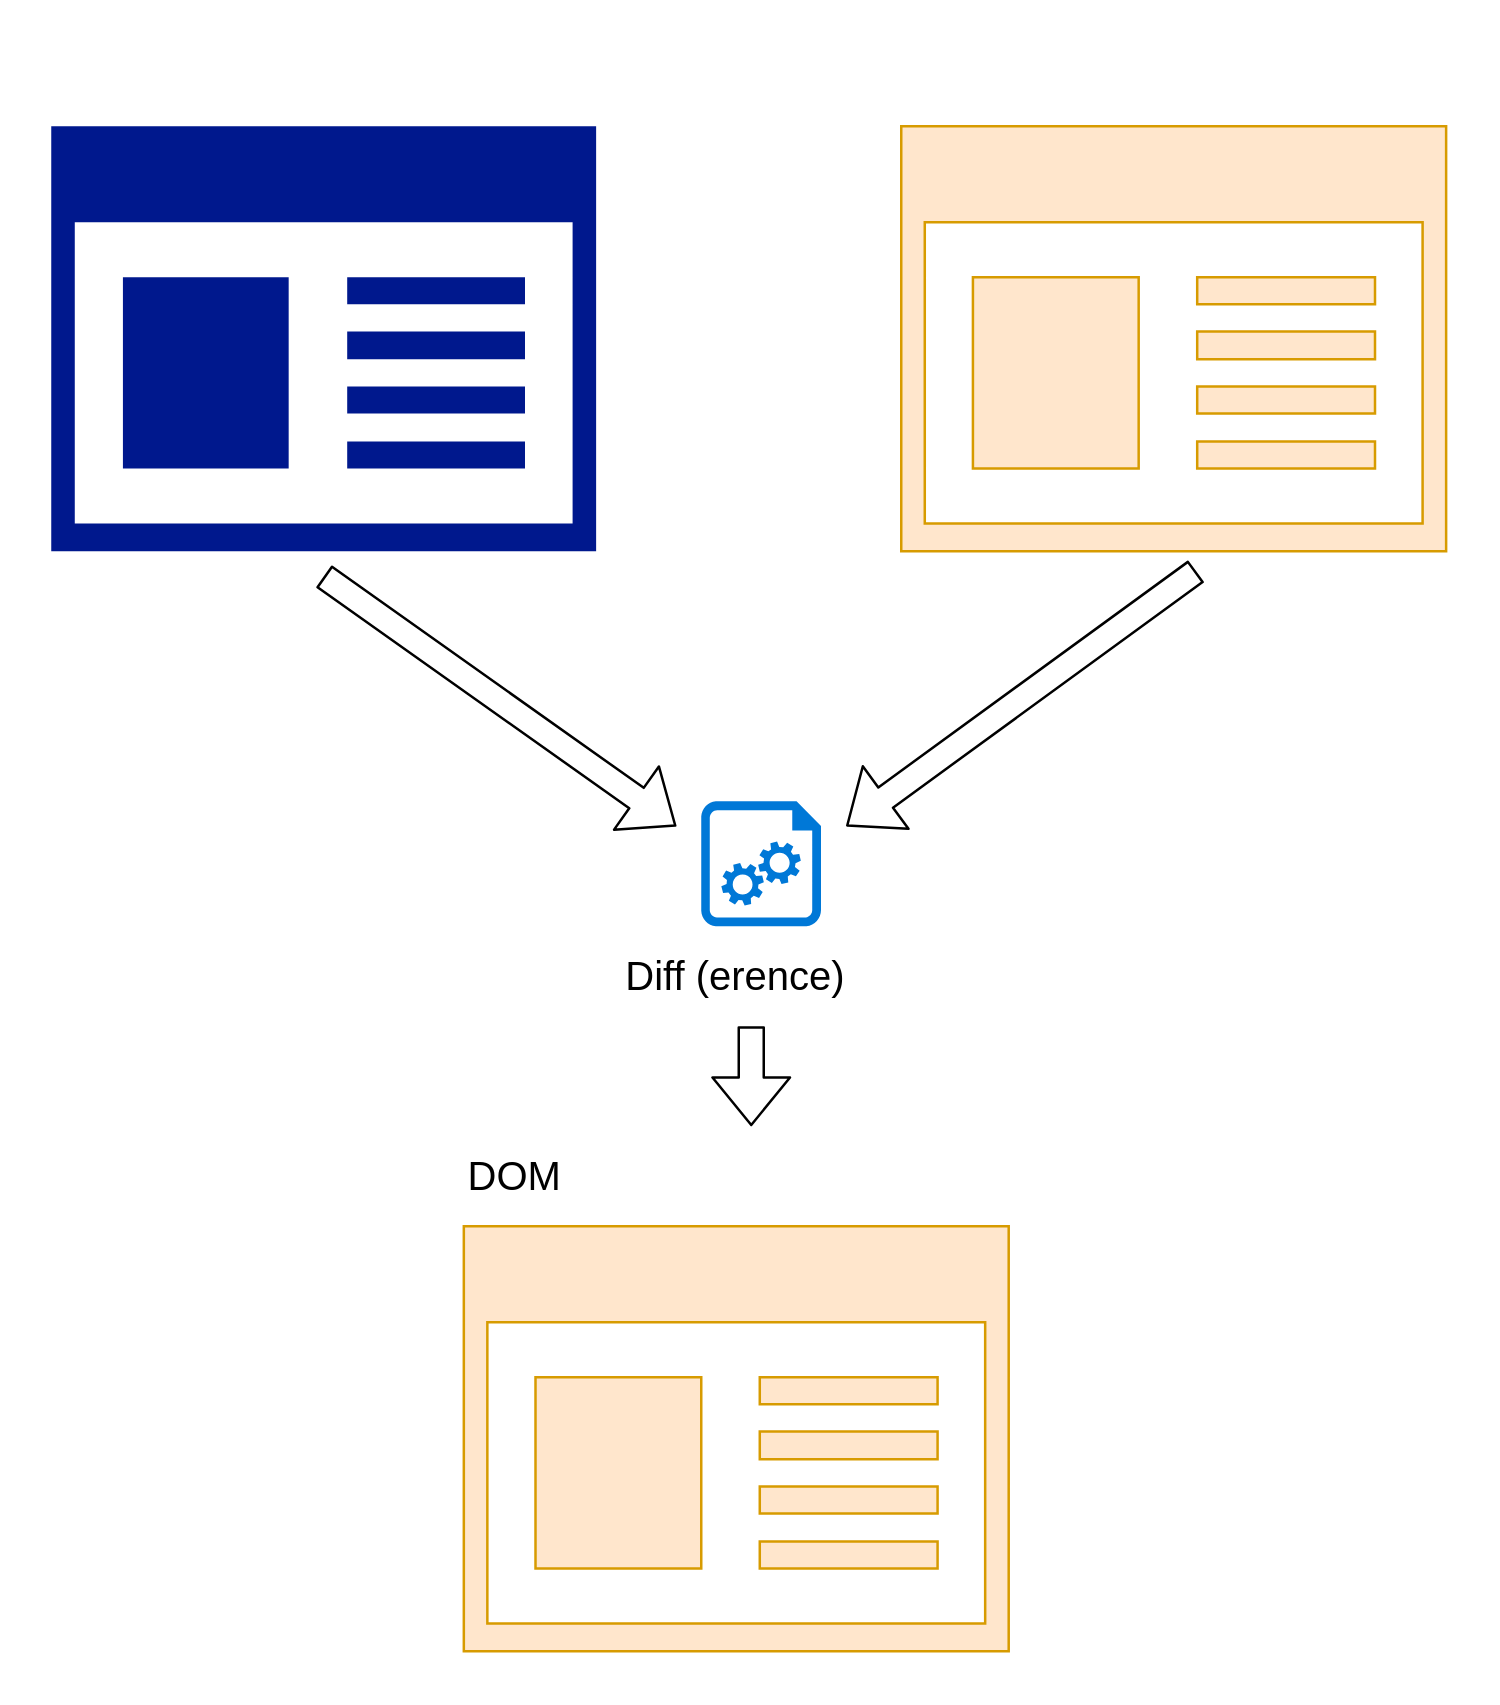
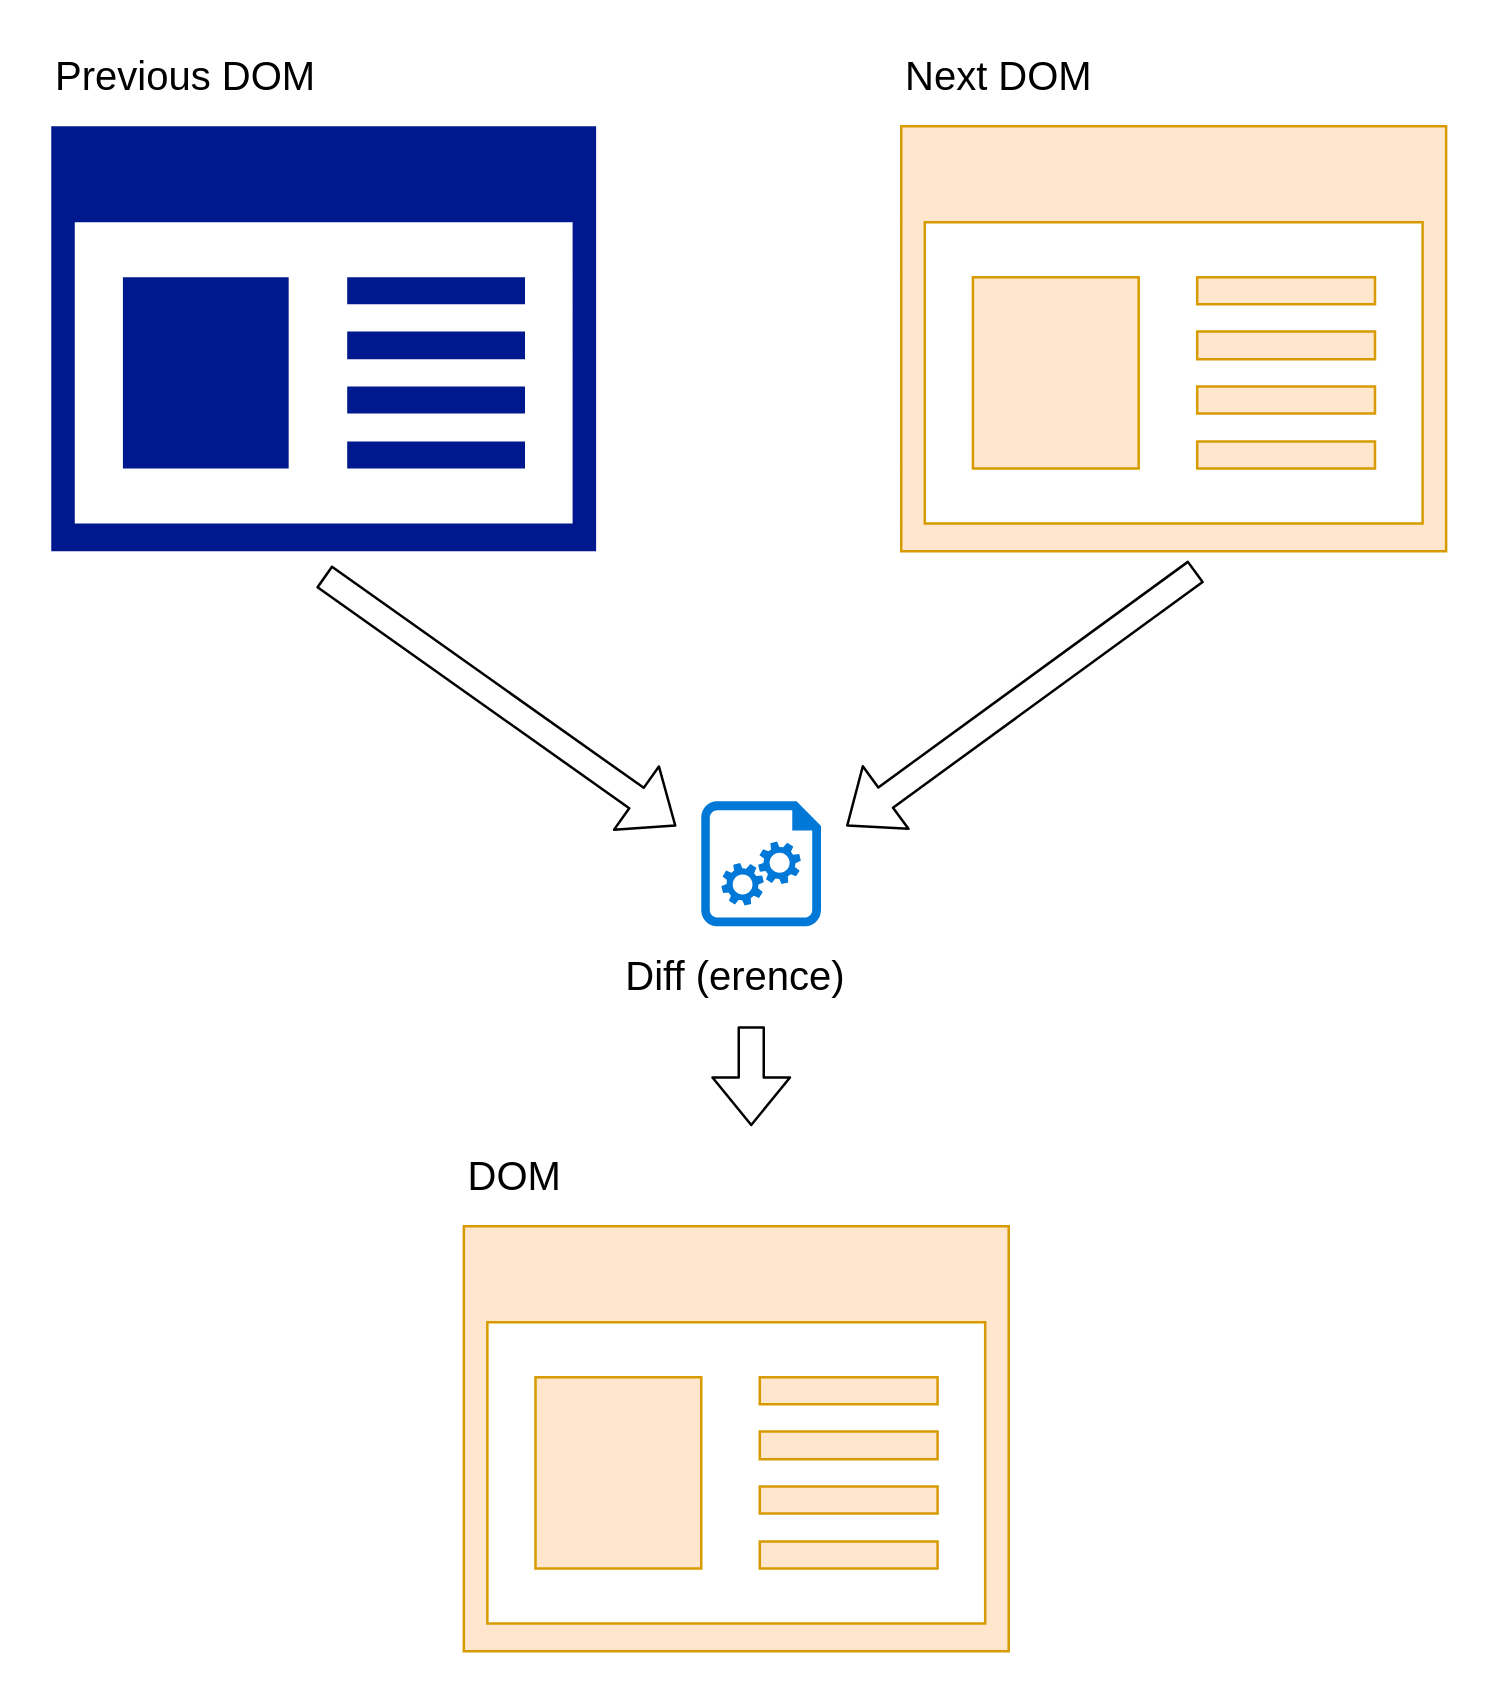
  <mxCell id="0" />
  <mxCell id="1" parent="0" />
  <mxCell id="2" value="" style="aspect=fixed;pointerEvents=1;shadow=0;dashed=0;html=1;strokeColor=none;labelPosition=center;verticalLabelPosition=bottom;verticalAlign=top;align=center;fillColor=#00188D;shape=mxgraph.mscae.enterprise.app_generic" vertex="1" parent="1"><mxGeometry x="20" y="50" width="217.95" height="170" as="geometry" /></mxCell>
  <mxCell id="3" value="" style="aspect=fixed;pointerEvents=1;shadow=0;dashed=0;html=1;strokeColor=#d79b00;labelPosition=center;verticalLabelPosition=bottom;verticalAlign=top;align=center;fillColor=#ffe6cc;shape=mxgraph.mscae.enterprise.app_generic" vertex="1" parent="1"><mxGeometry x="360" y="50" width="217.95" height="170" as="geometry" /></mxCell>
  <mxCell id="4" value="" style="aspect=fixed;pointerEvents=1;shadow=0;dashed=0;html=1;strokeColor=none;labelPosition=center;verticalLabelPosition=bottom;verticalAlign=top;align=center;shape=mxgraph.azure.startup_task;fillColor=#0078D7;" vertex="1" parent="1"><mxGeometry x="280" y="320" width="48" height="50" as="geometry" /></mxCell>
  <mxCell id="5" value="" style="aspect=fixed;pointerEvents=1;shadow=0;dashed=0;html=1;strokeColor=#d79b00;labelPosition=center;verticalLabelPosition=bottom;verticalAlign=top;align=center;fillColor=#ffe6cc;shape=mxgraph.mscae.enterprise.app_generic" vertex="1" parent="1"><mxGeometry x="185.03" y="490" width="217.95" height="170" as="geometry" /></mxCell>
+ <mxCell id="6" value="&lt;font style=&quot;font-size: 16px&quot;&gt;Previous DOM&lt;/font&gt;" style="text;html=1;strokeColor=none;fillColor=none;align=left;verticalAlign=middle;whiteSpace=wrap;rounded=0;" vertex="1" parent="1"><mxGeometry x="20" y="20" width="120" height="20" as="geometry" /></mxCell>
+ <mxCell id="7" value="&lt;font style=&quot;font-size: 16px&quot;&gt;Next DOM&lt;/font&gt;" style="text;html=1;strokeColor=none;fillColor=none;align=left;verticalAlign=middle;whiteSpace=wrap;rounded=0;" vertex="1" parent="1"><mxGeometry x="360" y="20" width="120" height="20" as="geometry" /></mxCell>
  <mxCell id="8" value="&lt;font style=&quot;font-size: 16px&quot;&gt;Diff (erence)&lt;/font&gt;" style="text;html=1;strokeColor=none;fillColor=none;align=center;verticalAlign=middle;whiteSpace=wrap;rounded=0;" vertex="1" parent="1"><mxGeometry x="234" y="380" width="120" height="20" as="geometry" /></mxCell>
  <mxCell id="9" value="&lt;font style=&quot;font-size: 16px&quot;&gt;DOM&lt;/font&gt;" style="text;html=1;strokeColor=none;fillColor=none;align=left;verticalAlign=middle;whiteSpace=wrap;rounded=0;" vertex="1" parent="1"><mxGeometry x="185.03" y="460" width="120" height="20" as="geometry" /></mxCell>
  <mxCell id="10" value="" style="shape=flexArrow;endArrow=classic;html=1;" edge="1" parent="1"><mxGeometry width="50" height="50" relative="1" as="geometry"><mxPoint x="129" y="230" as="sourcePoint" /><mxPoint x="270" y="330" as="targetPoint" /></mxGeometry></mxCell>
  <mxCell id="11" value="" style="shape=flexArrow;endArrow=classic;html=1;" edge="1" parent="1"><mxGeometry width="50" height="50" relative="1" as="geometry"><mxPoint x="478" y="228" as="sourcePoint" /><mxPoint x="338" y="330" as="targetPoint" /></mxGeometry></mxCell>
  <mxCell id="12" value="" style="shape=flexArrow;endArrow=classic;html=1;" edge="1" parent="1"><mxGeometry width="50" height="50" relative="1" as="geometry"><mxPoint x="300" y="410" as="sourcePoint" /><mxPoint x="300" y="450" as="targetPoint" /></mxGeometry></mxCell>
